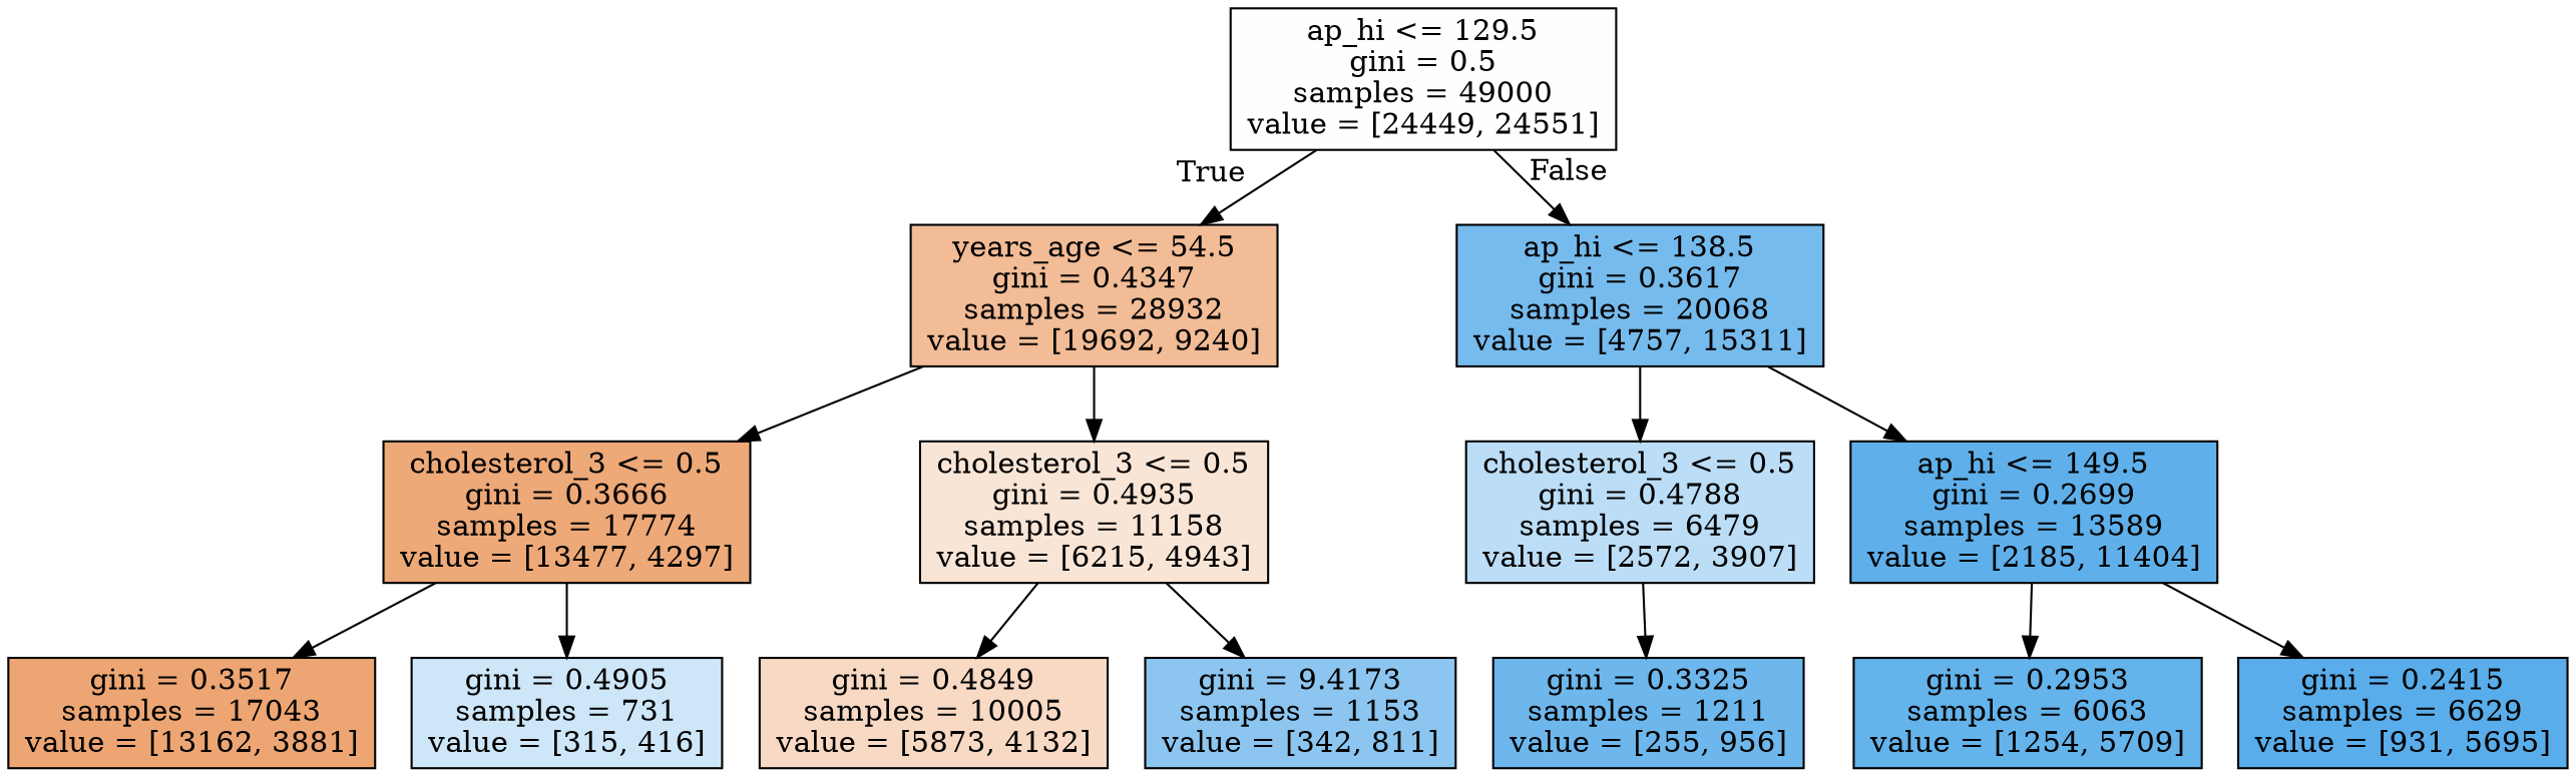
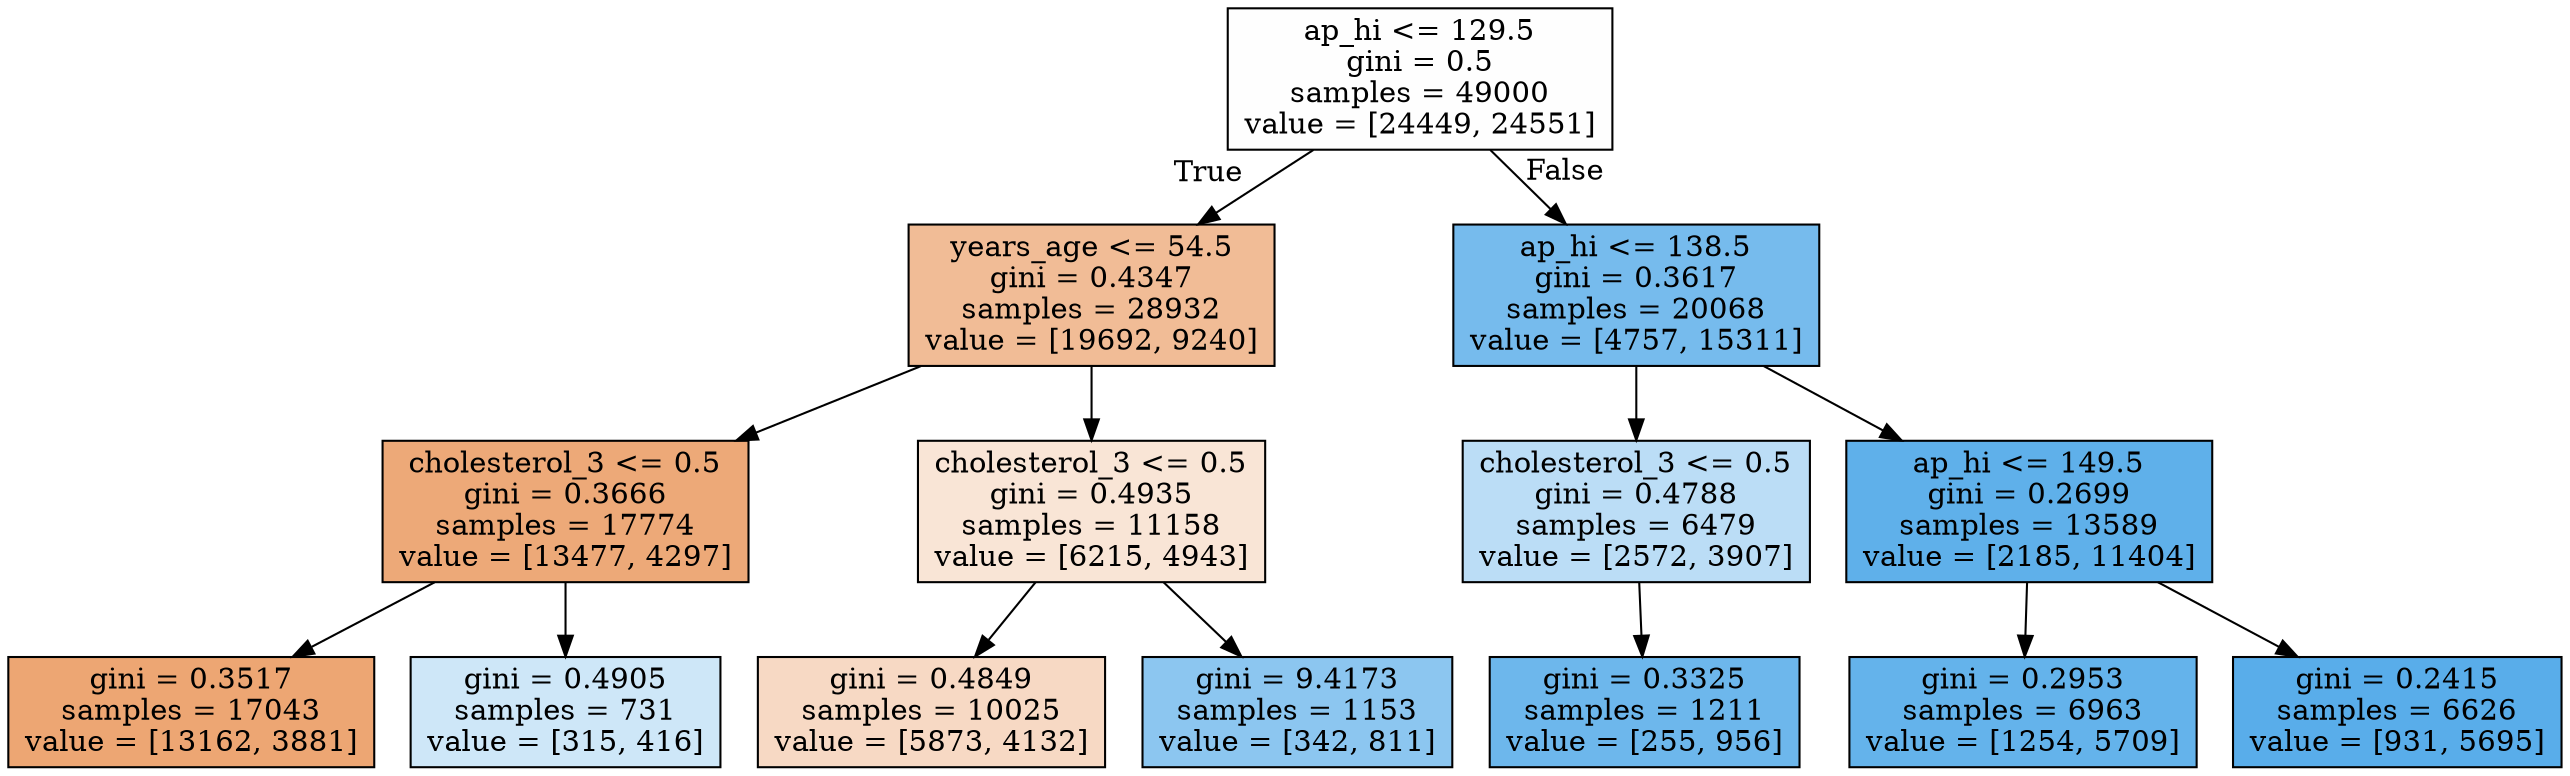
  digraph {
    node [color=black shape=box style=filled]
    n1 [fillcolor="#399de501" label="ap_hi <= 129.5\ngini = 0.5\nsamples = 49000\nvalue = [24449, 24551]"]
    n2 [fillcolor="#e5813987" label="years_age <= 54.5\ngini = 0.4347\nsamples = 28932\nvalue = [19692, 9240]"]
    n3 [fillcolor="#399de5b0" label="ap_hi <= 138.5\ngini = 0.3617\nsamples = 20068\nvalue = [4757, 15311]"]
    n4 [fillcolor="#e58139ae" label="cholesterol_3 <= 0.5\ngini = 0.3666\nsamples = 17774\nvalue = [13477, 4297]"]
    n5 [fillcolor="#e5813934" label="cholesterol_3 <= 0.5\ngini = 0.4935\nsamples = 11158\nvalue = [6215, 4943]"]
    n6 [fillcolor="#399de557" label="cholesterol_3 <= 0.5\ngini = 0.4788\nsamples = 6479\nvalue = [2572, 3907]"]
    n7 [fillcolor="#399de5ce" label="ap_hi <= 149.5\ngini = 0.2699\nsamples = 13589\nvalue = [2185, 11404]"]
    n8 [fillcolor="#e58139b4" label="gini = 0.3517\nsamples = 17043\nvalue = [13162, 3881]"]
    n9 [fillcolor="#399de53e" label="gini = 0.4905\nsamples = 731\nvalue = [315, 416]"]
-   n10 [fillcolor="#e581394c" label="gini = 0.4849\nsamples = 10005\nvalue = [5873, 4132]"]
+   n10 [fillcolor="#e581394c" label="gini = 0.4849\nsamples = 10025\nvalue = [5873, 4132]"]
    n11 [fillcolor="#399de593" label="gini = 9.4173\nsamples = 1153\nvalue = [342, 811]"]
    n12 [fillcolor="#399de5bb" label="gini = 0.3325\nsamples = 1211\nvalue = [255, 956]"]
-   n13 [fillcolor="#399de5c7" label="gini = 0.2953\nsamples = 6063\nvalue = [1254, 5709]"]
-   n14 [fillcolor="#399de5d5" label="gini = 0.2415\nsamples = 6629\nvalue = [931, 5695]"]
+   n13 [fillcolor="#399de5c7" label="gini = 0.2953\nsamples = 6963\nvalue = [1254, 5709]"]
+   n14 [fillcolor="#399de5d5" label="gini = 0.2415\nsamples = 6626\nvalue = [931, 5695]"]
    n1 -> n2 [headlabel=True labelangle=45 labeldistance=2.5]
    n1 -> n3 [headlabel=False labelangle=-45 labeldistance=2.5]
    n2 -> n4
    n2 -> n5
    n3 -> n6
    n3 -> n7
    n4 -> n8
    n4 -> n9
    n5 -> n10
    n5 -> n11
    n6 -> n12
    n7 -> n13
    n7 -> n14
  }
